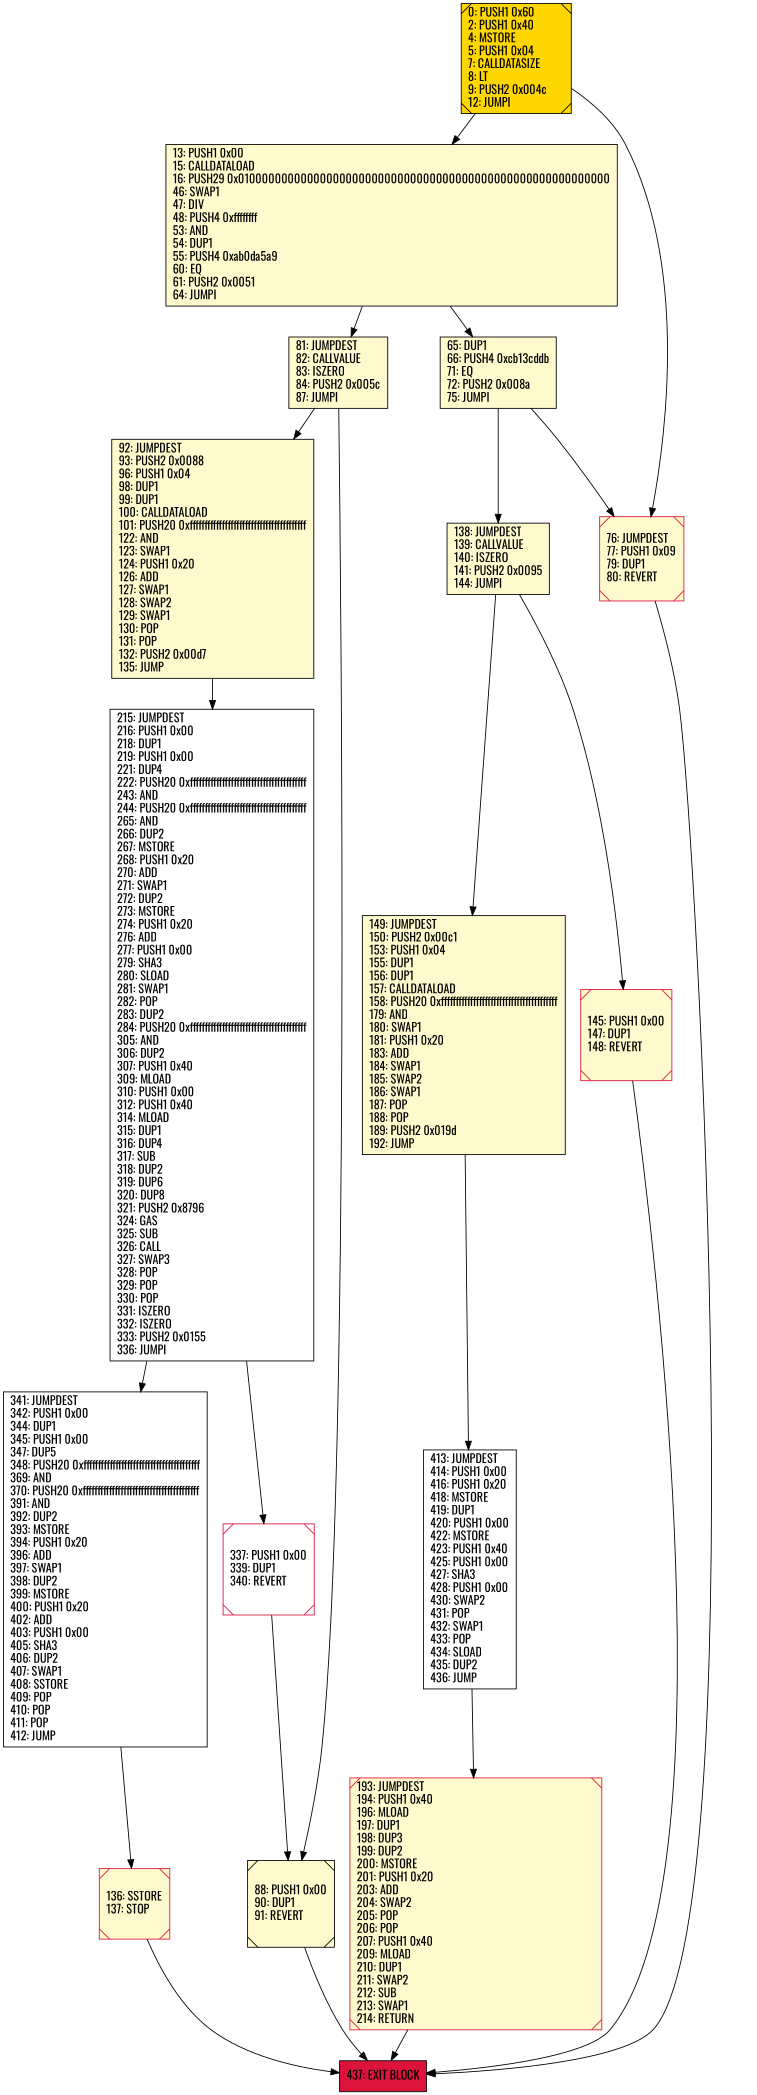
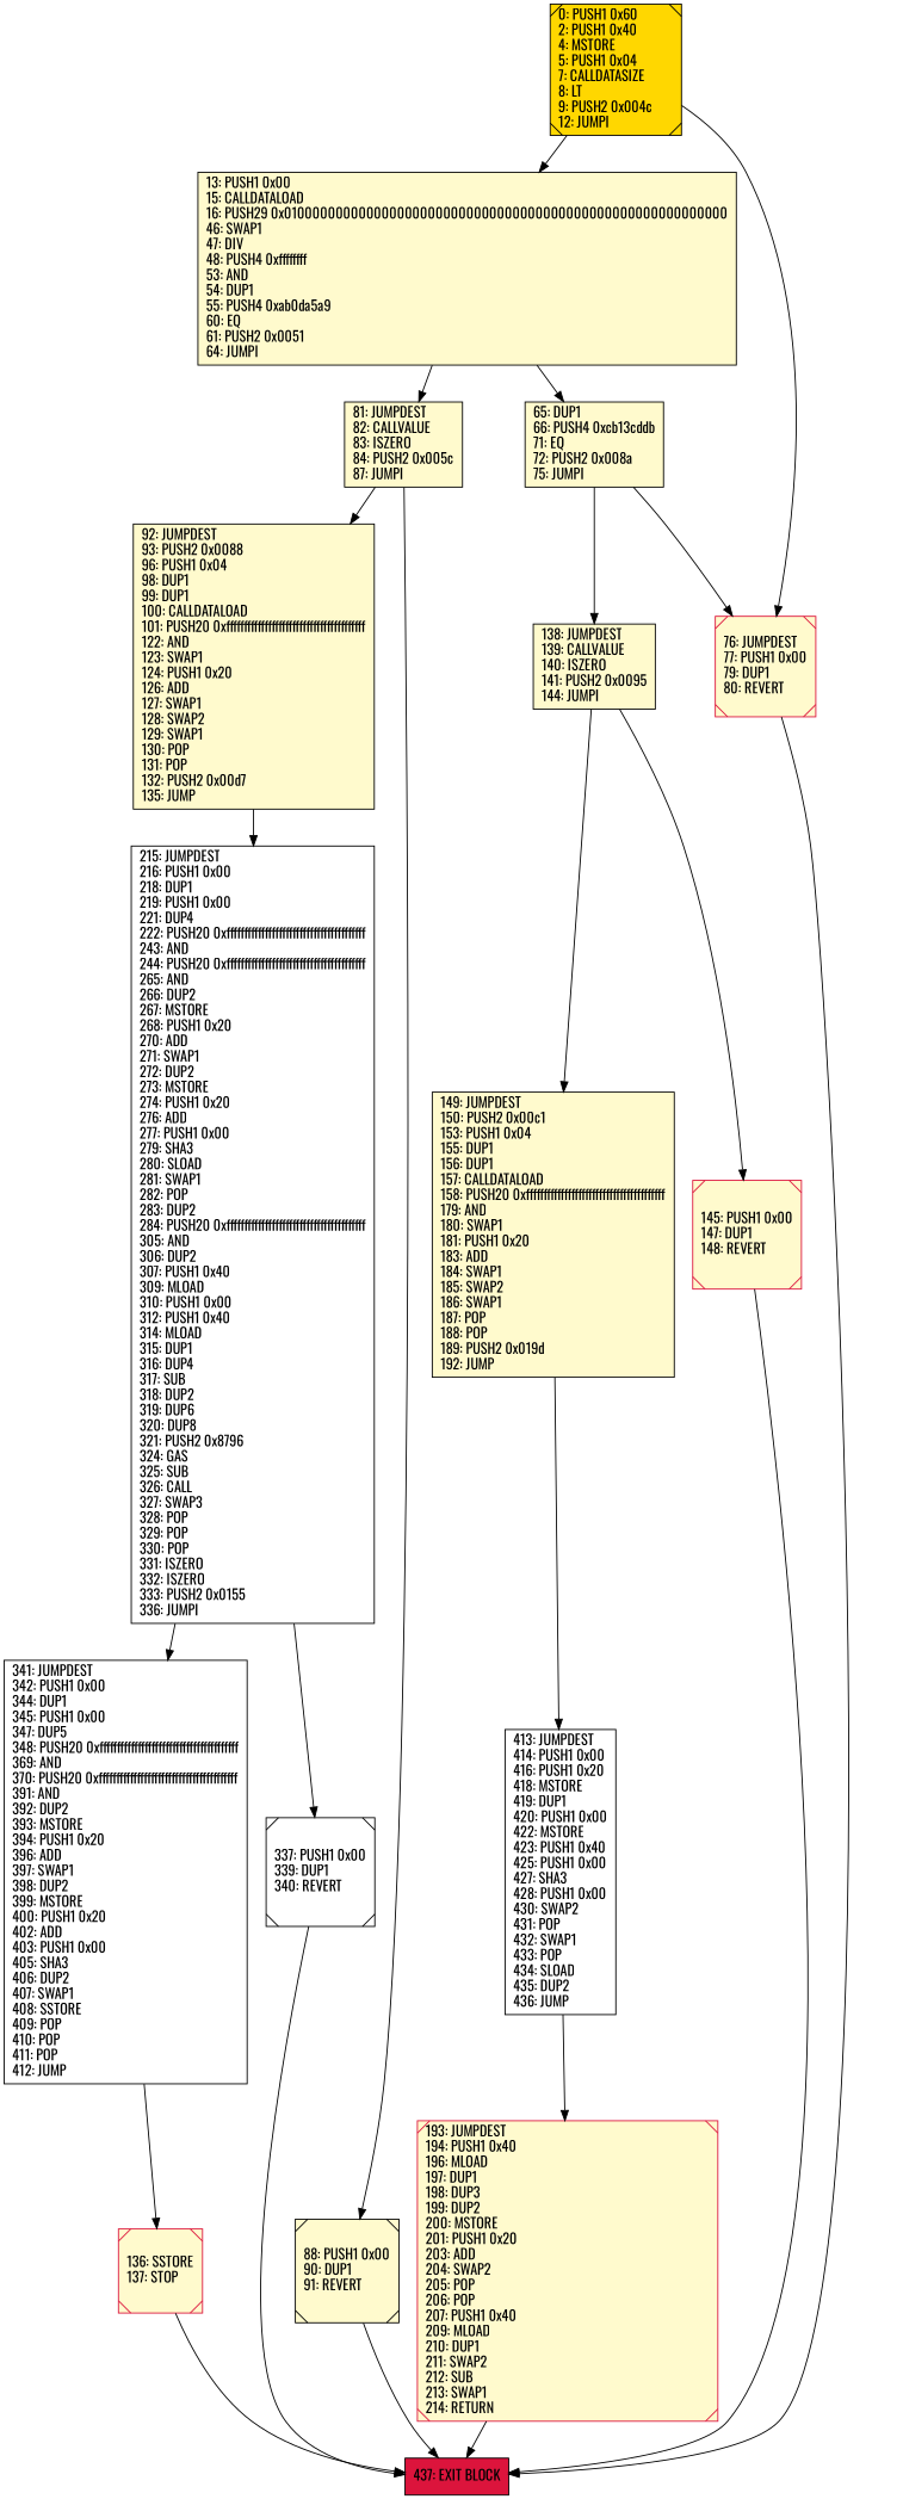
  digraph {
    fontname=Oswald
    rankdir=UD
    node [color=black fillcolor=lemonchiffon fontcolor=black fontname=Oswald shape=box style=filled]
    edge [fontname=Oswald]
    n1 [label="13: PUSH1 0x00\l15: CALLDATALOAD\l16: PUSH29 0x0100000000000000000000000000000000000000000000000000000000\l46: SWAP1\l47: DIV\l48: PUSH4 0xffffffff\l53: AND\l54: DUP1\l55: PUSH4 0xab0da5a9\l60: EQ\l61: PUSH2 0x0051\l64: JUMPI\l"]
    n2 [label="81: JUMPDEST\l82: CALLVALUE\l83: ISZERO\l84: PUSH2 0x005c\l87: JUMPI\l"]
    n3 [label="65: DUP1\l66: PUSH4 0xcb13cddb\l71: EQ\l72: PUSH2 0x008a\l75: JUMPI\l"]
    n4 [label="88: PUSH1 0x00\l90: DUP1\l91: REVERT\l" shape=Msquare]
    n5 [label="92: JUMPDEST\l93: PUSH2 0x0088\l96: PUSH1 0x04\l98: DUP1\l99: DUP1\l100: CALLDATALOAD\l101: PUSH20 0xffffffffffffffffffffffffffffffffffffffff\l122: AND\l123: SWAP1\l124: PUSH1 0x20\l126: ADD\l127: SWAP1\l128: SWAP2\l129: SWAP1\l130: POP\l131: POP\l132: PUSH2 0x00d7\l135: JUMP\l"]
-   n6 [color=crimson label="76: JUMPDEST\l77: PUSH1 0x09\l79: DUP1\l80: REVERT\l" shape=Msquare]
+   n6 [color=crimson label="76: JUMPDEST\l77: PUSH1 0x00\l79: DUP1\l80: REVERT\l" shape=Msquare]
    n7 [label="138: JUMPDEST\l139: CALLVALUE\l140: ISZERO\l141: PUSH2 0x0095\l144: JUMPI\l"]
    n8 [label="149: JUMPDEST\l150: PUSH2 0x00c1\l153: PUSH1 0x04\l155: DUP1\l156: DUP1\l157: CALLDATALOAD\l158: PUSH20 0xffffffffffffffffffffffffffffffffffffffff\l179: AND\l180: SWAP1\l181: PUSH1 0x20\l183: ADD\l184: SWAP1\l185: SWAP2\l186: SWAP1\l187: POP\l188: POP\l189: PUSH2 0x019d\l192: JUMP\l"]
    n9 [fillcolor=white label="413: JUMPDEST\l414: PUSH1 0x00\l416: PUSH1 0x20\l418: MSTORE\l419: DUP1\l420: PUSH1 0x00\l422: MSTORE\l423: PUSH1 0x40\l425: PUSH1 0x00\l427: SHA3\l428: PUSH1 0x00\l430: SWAP2\l431: POP\l432: SWAP1\l433: POP\l434: SLOAD\l435: DUP2\l436: JUMP\l"]
    n10 [color=crimson label="193: JUMPDEST\l194: PUSH1 0x40\l196: MLOAD\l197: DUP1\l198: DUP3\l199: DUP2\l200: MSTORE\l201: PUSH1 0x20\l203: ADD\l204: SWAP2\l205: POP\l206: POP\l207: PUSH1 0x40\l209: MLOAD\l210: DUP1\l211: SWAP2\l212: SUB\l213: SWAP1\l214: RETURN\l" shape=Msquare]
    n11 [fillcolor=white label="341: JUMPDEST\l342: PUSH1 0x00\l344: DUP1\l345: PUSH1 0x00\l347: DUP5\l348: PUSH20 0xffffffffffffffffffffffffffffffffffffffff\l369: AND\l370: PUSH20 0xffffffffffffffffffffffffffffffffffffffff\l391: AND\l392: DUP2\l393: MSTORE\l394: PUSH1 0x20\l396: ADD\l397: SWAP1\l398: DUP2\l399: MSTORE\l400: PUSH1 0x20\l402: ADD\l403: PUSH1 0x00\l405: SHA3\l406: DUP2\l407: SWAP1\l408: SSTORE\l409: POP\l410: POP\l411: POP\l412: JUMP\l"]
    n12 [color=crimson label="136: SSTORE\l137: STOP\l" shape=Msquare]
    n13 [fillcolor=crimson label="437: EXIT BLOCK\l"]
    n14 [fillcolor=gold label="0: PUSH1 0x60\l2: PUSH1 0x40\l4: MSTORE\l5: PUSH1 0x04\l7: CALLDATASIZE\l8: LT\l9: PUSH2 0x004c\l12: JUMPI\l" shape=Msquare]
    n15 [fillcolor=white label="215: JUMPDEST\l216: PUSH1 0x00\l218: DUP1\l219: PUSH1 0x00\l221: DUP4\l222: PUSH20 0xffffffffffffffffffffffffffffffffffffffff\l243: AND\l244: PUSH20 0xffffffffffffffffffffffffffffffffffffffff\l265: AND\l266: DUP2\l267: MSTORE\l268: PUSH1 0x20\l270: ADD\l271: SWAP1\l272: DUP2\l273: MSTORE\l274: PUSH1 0x20\l276: ADD\l277: PUSH1 0x00\l279: SHA3\l280: SLOAD\l281: SWAP1\l282: POP\l283: DUP2\l284: PUSH20 0xffffffffffffffffffffffffffffffffffffffff\l305: AND\l306: DUP2\l307: PUSH1 0x40\l309: MLOAD\l310: PUSH1 0x00\l312: PUSH1 0x40\l314: MLOAD\l315: DUP1\l316: DUP4\l317: SUB\l318: DUP2\l319: DUP6\l320: DUP8\l321: PUSH2 0x8796\l324: GAS\l325: SUB\l326: CALL\l327: SWAP3\l328: POP\l329: POP\l330: POP\l331: ISZERO\l332: ISZERO\l333: PUSH2 0x0155\l336: JUMPI\l"]
    n16 [color=crimson label="145: PUSH1 0x00\l147: DUP1\l148: REVERT\l" shape=Msquare]
-   n17 [color=crimson fillcolor=white label="337: PUSH1 0x00\l339: DUP1\l340: REVERT\l" shape=Msquare]
+   n17 [fillcolor=white label="337: PUSH1 0x00\l339: DUP1\l340: REVERT\l" shape=Msquare]
    n1 -> n2
    n1 -> n3
    n2 -> n4
    n2 -> n5
    n3 -> n6
    n3 -> n7
    n4 -> n13
    n5 -> n15
    n6 -> n13
    n7 -> n8
    n7 -> n16
    n8 -> n9
    n9 -> n10
    n10 -> n13
    n11 -> n12
    n12 -> n13
    n14 -> n1
    n14 -> n6
    n15 -> n11
    n15 -> n17
    n16 -> n13
-   n17 -> n4
+   n17 -> n13
  }
